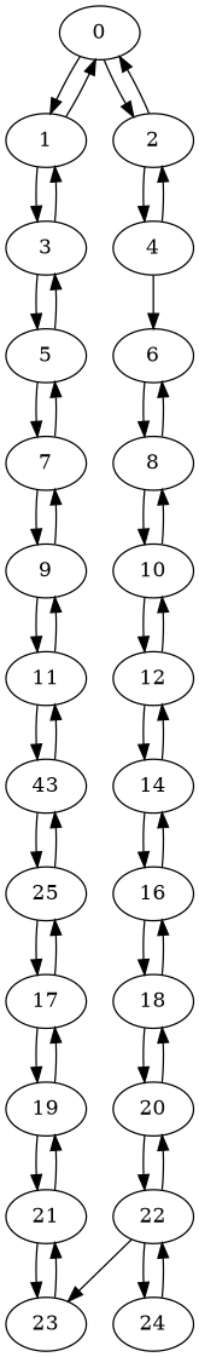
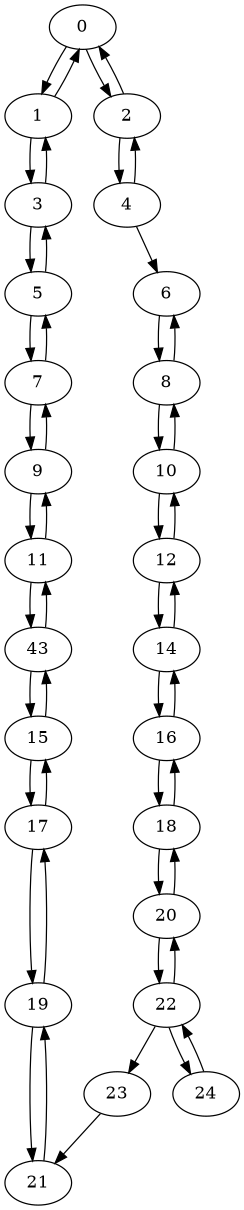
  digraph {
    0
    1
    2
    3
    4
    5
    6
    7
    8
    9
    10
    11
    12
    n14 [label=43]
    14
-   15 [label=25]
+   15
    16
    17
    18
    19
    20
    21
    22
    23
    24
    0 -> 1
    0 -> 2
    1 -> 0
    1 -> 3
    2 -> 0
    2 -> 4
    3 -> 1
    3 -> 5
    4 -> 2
    4 -> 6
    5 -> 3
    5 -> 7
    6 -> 8
    7 -> 5
    7 -> 9
    8 -> 6
    8 -> 10
    9 -> 7
    9 -> 11
    10 -> 8
    10 -> 12
    11 -> 9
    11 -> n14
    12 -> 10
    12 -> 14
    n14 -> 11
    n14 -> 15
    14 -> 12
    14 -> 16
    15 -> n14
    15 -> 17
    16 -> 14
    16 -> 18
    17 -> 15
    17 -> 19
    18 -> 16
    18 -> 20
    19 -> 17
    19 -> 21
    20 -> 18
    20 -> 22
    21 -> 19
-   21 -> 23
    22 -> 20
    22 -> 23
    22 -> 24
    23 -> 21
    24 -> 22
  }
